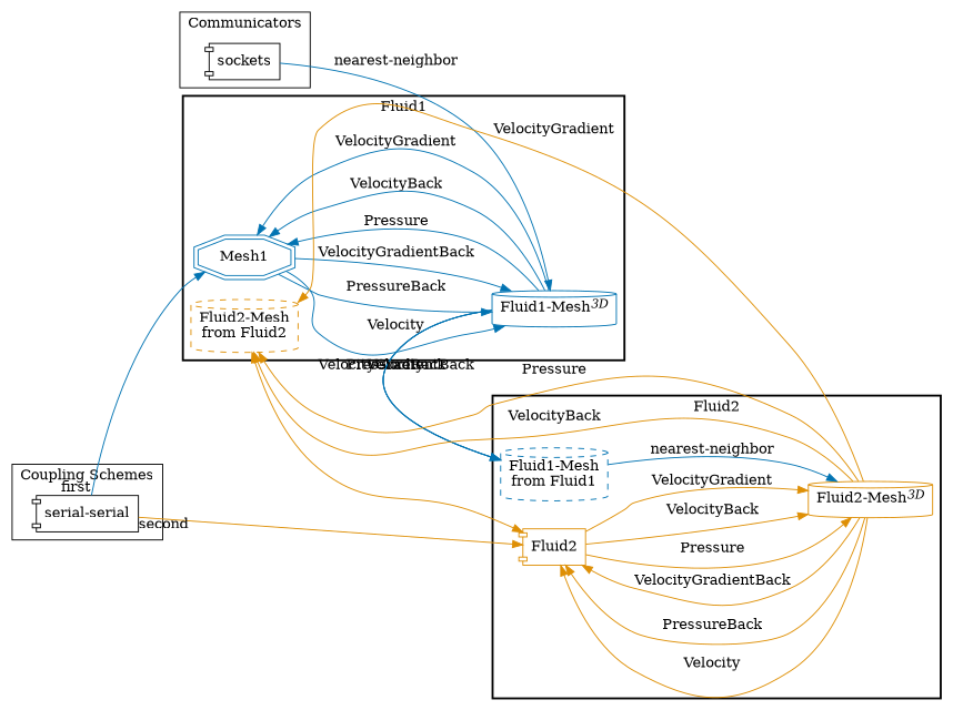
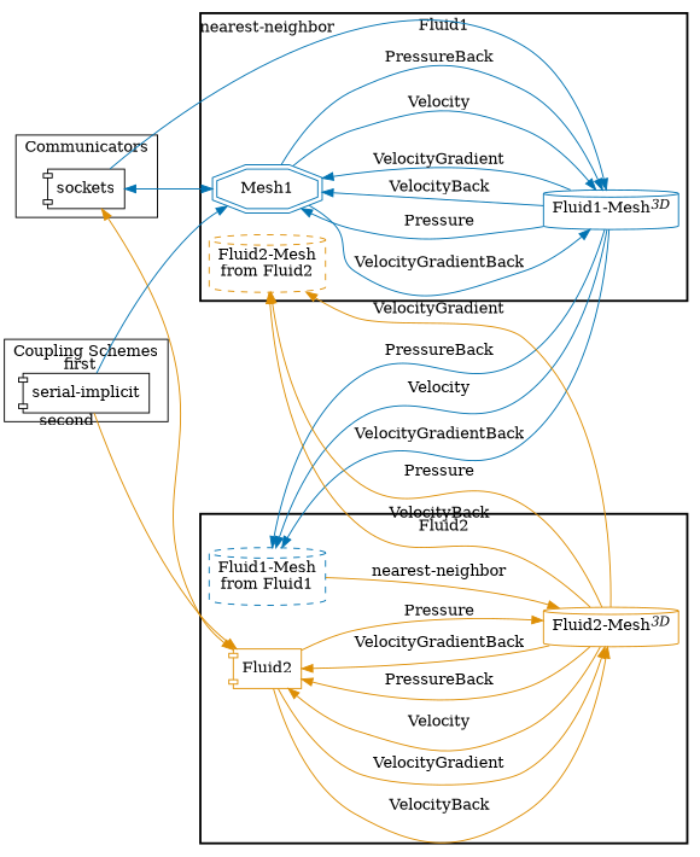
  digraph {
    compound=True
    rankdir=LR
    splines=true
    node [shape=cylinder color="#0173B2"]
    edge [color="#0173B2"]
    n1 [label=sockets shape=component color=""]
-   n2 [label="serial-serial" shape=component color=""]
+   n2 [label="serial-implicit" shape=component color=""]
    n3 [label=Mesh1 shape=doubleoctagon]
    n4 [label=<Fluid1-Mesh<SUP><I>3D</I></SUP>>]
    n5 [color="#DE8F05" label="Fluid2-Mesh\nfrom Fluid2" style=dashed]
    Fluid2 [color="#DE8F05" shape=component]
    n7 [color="#DE8F05" label=<Fluid2-Mesh<SUP><I>3D</I></SUP>>]
    n8 [label="Fluid1-Mesh\nfrom Fluid1" style=dashed]
    subgraph cluster_1 {
      label=Communicators
      n1
    }
    subgraph cluster_2 {
      label="Coupling Schemes"
      n2
    }
    subgraph cluster_3 {
      label=Fluid1
      style=bold
      n3
      n4
      n5
    }
    subgraph cluster_4 {
      label=Fluid2
      style=bold
      Fluid2
      n7
      n8
    }
+   n1 -> n3 [dir=both]
    n1 -> n4 [label="nearest-neighbor"]
-   n5 -> Fluid2 [color="#DE8F05" dir=both]
+   n1 -> Fluid2 [color="#DE8F05" dir=both]
    n2 -> n3 [taillabel=first]
    n2 -> Fluid2 [color="#DE8F05" taillabel=second]
    n3 -> n4 [label=Velocity]
    n3 -> n4 [label=PressureBack]
    n3 -> n4 [label=VelocityGradientBack]
    n4 -> n3 [label=Pressure]
    n4 -> n3 [label=VelocityBack]
    n4 -> n3 [label=VelocityGradient]
    n4 -> n8 [label=Velocity]
    n4 -> n8 [label=VelocityGradientBack]
    n4 -> n8 [label=PressureBack]
    Fluid2 -> n7 [color="#DE8F05" label=Pressure]
    Fluid2 -> n7 [color="#DE8F05" label=VelocityBack]
    Fluid2 -> n7 [color="#DE8F05" label=VelocityGradient]
    n7 -> n5 [color="#DE8F05" label=VelocityBack]
    n7 -> n5 [color="#DE8F05" label=VelocityGradient]
    n7 -> n5 [color="#DE8F05" label=Pressure]
    n7 -> Fluid2 [color="#DE8F05" label=Velocity]
    n7 -> Fluid2 [color="#DE8F05" label=PressureBack]
    n7 -> Fluid2 [color="#DE8F05" label=VelocityGradientBack]
-   n8 -> n7 [label="nearest-neighbor"]
+   n8 -> n7 [color="#DE8F05" label="nearest-neighbor"]
  }
